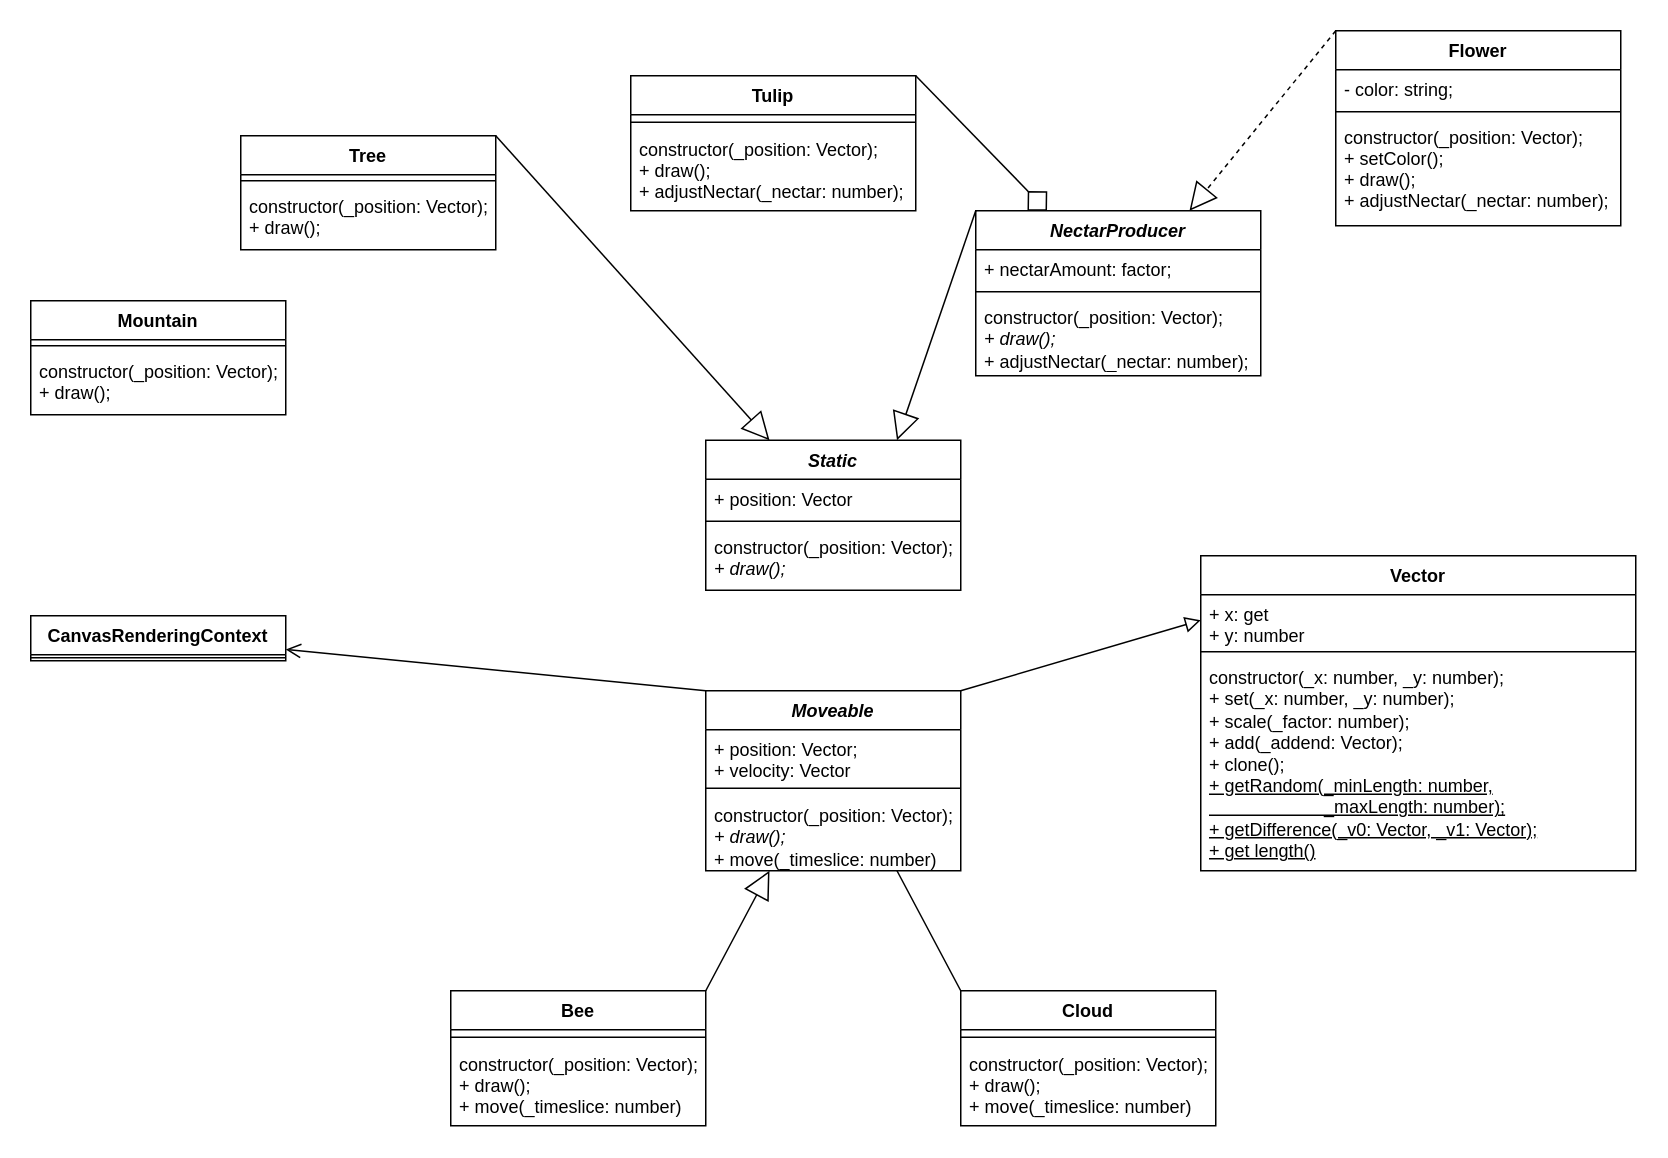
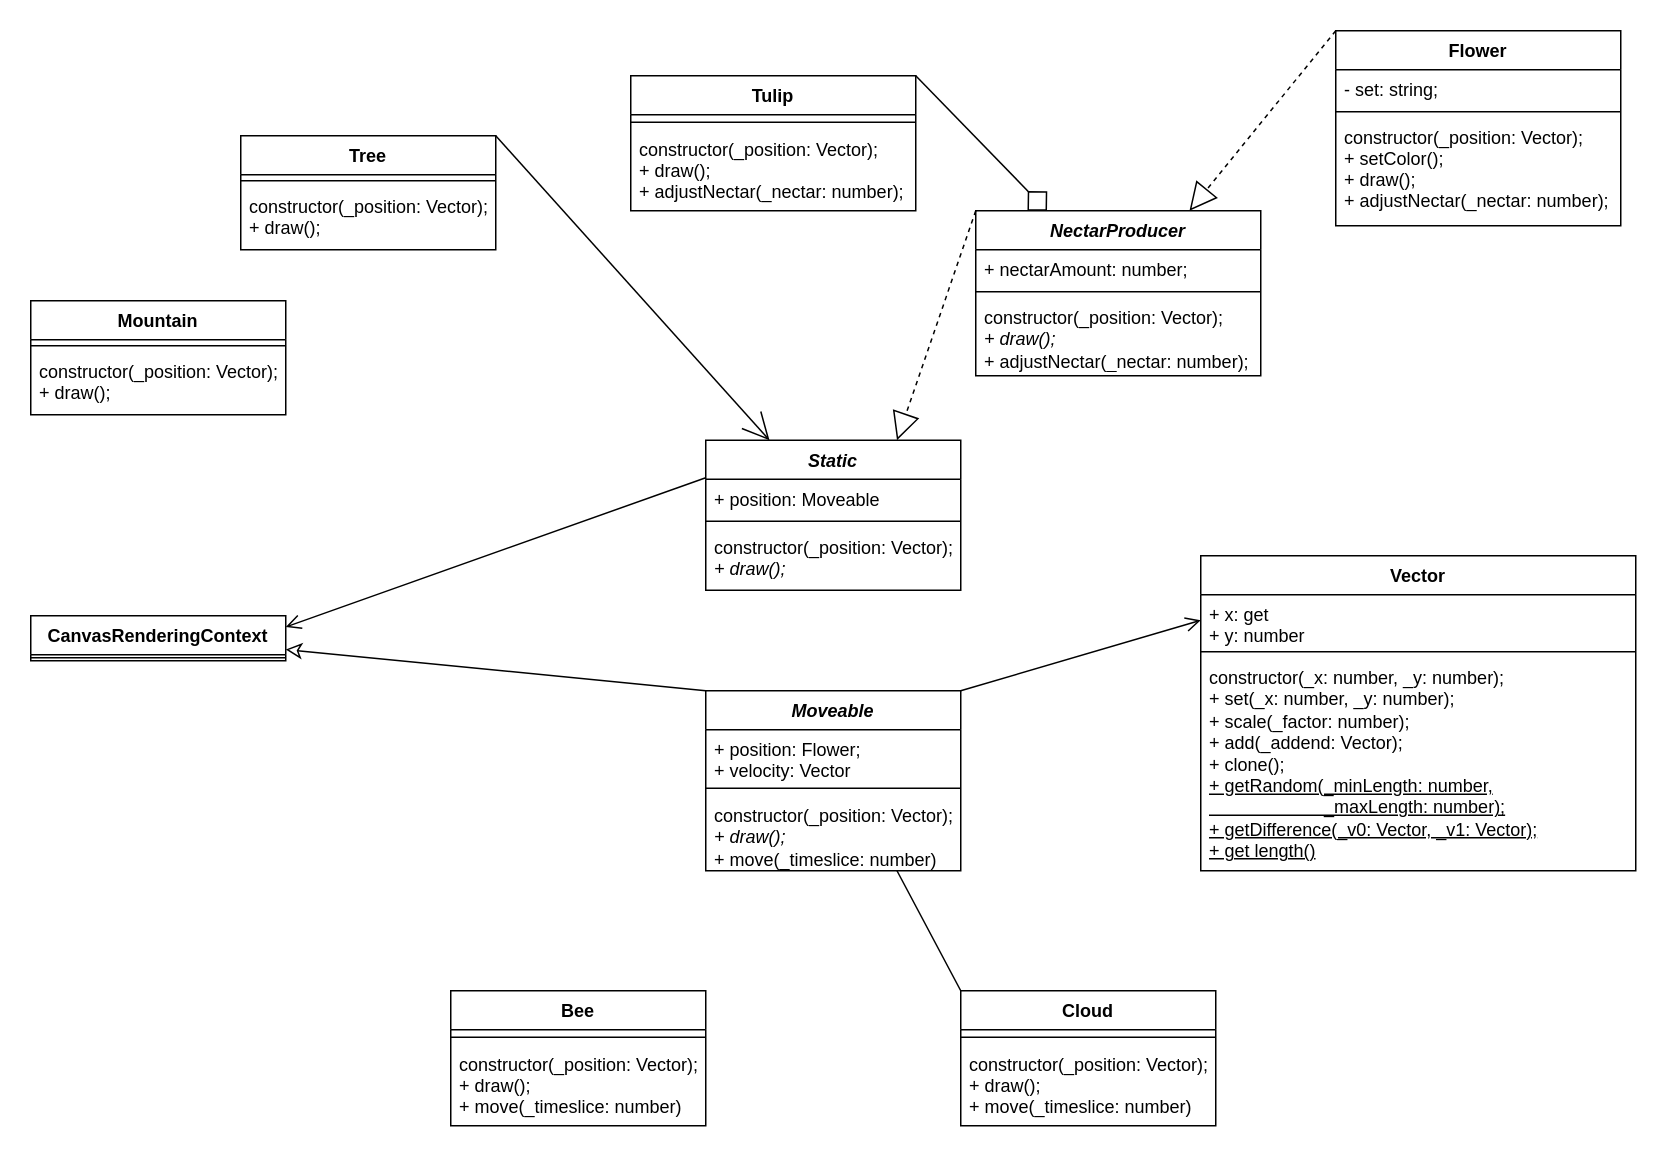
  <mxCell id="0" />
  <mxCell id="1" parent="0" />
  <mxCell id="2" value="Mountain" style="swimlane;fontStyle=1;align=center;verticalAlign=top;childLayout=stackLayout;horizontal=1;startSize=26;horizontalStack=0;resizeParent=1;resizeLast=0;collapsible=1;marginBottom=0;rounded=0;shadow=0;strokeWidth=1;" parent="1" vertex="1"><mxGeometry x="20" y="200" width="170" height="76" as="geometry"><mxRectangle x="220" y="120" width="160" height="26" as="alternateBounds" /></mxGeometry></mxCell>
  <mxCell id="3" value="" style="line;html=1;strokeWidth=1;align=left;verticalAlign=middle;spacingTop=-1;spacingLeft=3;spacingRight=3;rotatable=0;labelPosition=right;points=[];portConstraint=eastwest;" parent="2" vertex="1"><mxGeometry y="26" width="170" height="8" as="geometry" /></mxCell>
  <mxCell id="4" value="constructor(_position: Vector);&#10;+ draw();" style="text;align=left;verticalAlign=top;spacingLeft=4;spacingRight=4;overflow=hidden;rotatable=0;points=[[0,0.5],[1,0.5]];portConstraint=eastwest;" parent="2" vertex="1"><mxGeometry y="34" width="170" height="42" as="geometry" /></mxCell>
  <mxCell id="5" value="Tree" style="swimlane;fontStyle=1;align=center;verticalAlign=top;childLayout=stackLayout;horizontal=1;startSize=26;horizontalStack=0;resizeParent=1;resizeLast=0;collapsible=1;marginBottom=0;rounded=0;shadow=0;strokeWidth=1;" parent="1" vertex="1"><mxGeometry x="160" y="90" width="170" height="76" as="geometry"><mxRectangle x="220" y="120" width="160" height="26" as="alternateBounds" /></mxGeometry></mxCell>
  <mxCell id="6" value="" style="line;html=1;strokeWidth=1;align=left;verticalAlign=middle;spacingTop=-1;spacingLeft=3;spacingRight=3;rotatable=0;labelPosition=right;points=[];portConstraint=eastwest;" parent="5" vertex="1"><mxGeometry y="26" width="170" height="8" as="geometry" /></mxCell>
  <mxCell id="7" value="constructor(_position: Vector);&#10;+ draw();" style="text;align=left;verticalAlign=top;spacingLeft=4;spacingRight=4;overflow=hidden;rotatable=0;points=[[0,0.5],[1,0.5]];portConstraint=eastwest;" parent="5" vertex="1"><mxGeometry y="34" width="170" height="36" as="geometry" /></mxCell>
  <mxCell id="8" value="Vector" style="swimlane;fontStyle=1;align=center;verticalAlign=top;childLayout=stackLayout;horizontal=1;startSize=26;horizontalStack=0;resizeParent=1;resizeLast=0;collapsible=1;marginBottom=0;rounded=0;shadow=0;strokeWidth=1;" parent="1" vertex="1"><mxGeometry x="800" y="370" width="290" height="210" as="geometry"><mxRectangle x="220" y="120" width="160" height="26" as="alternateBounds" /></mxGeometry></mxCell>
  <mxCell id="9" value="+ x: get&#10;+ y: number" style="text;align=left;verticalAlign=top;spacingLeft=4;spacingRight=4;overflow=hidden;rotatable=0;points=[[0,0.5],[1,0.5]];portConstraint=eastwest;" parent="8" vertex="1"><mxGeometry y="26" width="290" height="34" as="geometry" /></mxCell>
  <mxCell id="10" value="" style="line;html=1;strokeWidth=1;align=left;verticalAlign=middle;spacingTop=-1;spacingLeft=3;spacingRight=3;rotatable=0;labelPosition=right;points=[];portConstraint=eastwest;" parent="8" vertex="1"><mxGeometry y="60" width="290" height="8" as="geometry" /></mxCell>
  <mxCell id="11" value="constructor(_x: number, _y: number);&lt;br&gt;+ set(_x: number, _y: number);&lt;br&gt;+ scale(_factor: number);&lt;br&gt;+ add(_addend: Vector);&lt;br&gt;+ clone();&lt;br&gt;&lt;u&gt;+ getRandom(_minLength: number,&lt;br&gt;&amp;nbsp; &amp;nbsp; &amp;nbsp; &amp;nbsp; &amp;nbsp; &amp;nbsp; &amp;nbsp; &amp;nbsp; &amp;nbsp; &amp;nbsp; &amp;nbsp; &amp;nbsp;_maxLength: number);&lt;br&gt;+ getDifference(_v0: Vector, _v1: Vector);&lt;br&gt;+ get length()&lt;/u&gt;" style="text;align=left;verticalAlign=top;spacingLeft=4;spacingRight=4;overflow=hidden;rotatable=0;points=[[0,0.5],[1,0.5]];portConstraint=eastwest;html=1;" parent="8" vertex="1"><mxGeometry y="68" width="290" height="142" as="geometry" /></mxCell>
  <mxCell id="12" value="CanvasRenderingContext" style="swimlane;fontStyle=1;align=center;verticalAlign=top;childLayout=stackLayout;horizontal=1;startSize=26;horizontalStack=0;resizeParent=1;resizeLast=0;collapsible=1;marginBottom=0;rounded=0;shadow=0;strokeWidth=1;" parent="1" vertex="1"><mxGeometry x="20" y="410" width="170" height="30" as="geometry"><mxRectangle x="220" y="120" width="160" height="26" as="alternateBounds" /></mxGeometry></mxCell>
  <mxCell id="13" value="" style="line;html=1;strokeWidth=1;align=left;verticalAlign=middle;spacingTop=-1;spacingLeft=3;spacingRight=3;rotatable=0;labelPosition=right;points=[];portConstraint=eastwest;" parent="12" vertex="1"><mxGeometry y="26" width="170" height="4" as="geometry" /></mxCell>
  <mxCell id="14" value="Cloud" style="swimlane;fontStyle=1;align=center;verticalAlign=top;childLayout=stackLayout;horizontal=1;startSize=26;horizontalStack=0;resizeParent=1;resizeLast=0;collapsible=1;marginBottom=0;rounded=0;shadow=0;strokeWidth=1;" parent="1" vertex="1"><mxGeometry x="640" y="660" width="170" height="90" as="geometry"><mxRectangle x="220" y="120" width="160" height="26" as="alternateBounds" /></mxGeometry></mxCell>
  <mxCell id="15" value="" style="line;html=1;strokeWidth=1;align=left;verticalAlign=middle;spacingTop=-1;spacingLeft=3;spacingRight=3;rotatable=0;labelPosition=right;points=[];portConstraint=eastwest;" parent="14" vertex="1"><mxGeometry y="26" width="170" height="10" as="geometry" /></mxCell>
  <mxCell id="16" value="constructor(_position: Vector);&#10;+ draw();&#10;+ move(_timeslice: number)" style="text;align=left;verticalAlign=top;spacingLeft=4;spacingRight=4;overflow=hidden;rotatable=0;points=[[0,0.5],[1,0.5]];portConstraint=eastwest;" parent="14" vertex="1"><mxGeometry y="36" width="170" height="48" as="geometry" /></mxCell>
  <mxCell id="17" value="Tulip" style="swimlane;fontStyle=1;align=center;verticalAlign=top;childLayout=stackLayout;horizontal=1;startSize=26;horizontalStack=0;resizeParent=1;resizeLast=0;collapsible=1;marginBottom=0;rounded=0;shadow=0;strokeWidth=1;" parent="1" vertex="1"><mxGeometry x="420" y="50" width="190" height="90" as="geometry"><mxRectangle x="220" y="120" width="160" height="26" as="alternateBounds" /></mxGeometry></mxCell>
  <mxCell id="18" value="" style="line;html=1;strokeWidth=1;align=left;verticalAlign=middle;spacingTop=-1;spacingLeft=3;spacingRight=3;rotatable=0;labelPosition=right;points=[];portConstraint=eastwest;" parent="17" vertex="1"><mxGeometry y="26" width="190" height="10" as="geometry" /></mxCell>
  <mxCell id="19" value="constructor(_position: Vector);&#10;+ draw();&#10;+ adjustNectar(_nectar: number);" style="text;align=left;verticalAlign=top;spacingLeft=4;spacingRight=4;overflow=hidden;rotatable=0;points=[[0,0.5],[1,0.5]];portConstraint=eastwest;" parent="17" vertex="1"><mxGeometry y="36" width="190" height="54" as="geometry" /></mxCell>
  <mxCell id="20" value="Bee" style="swimlane;fontStyle=1;align=center;verticalAlign=top;childLayout=stackLayout;horizontal=1;startSize=26;horizontalStack=0;resizeParent=1;resizeLast=0;collapsible=1;marginBottom=0;rounded=0;shadow=0;strokeWidth=1;" parent="1" vertex="1"><mxGeometry x="300" y="660" width="170" height="90" as="geometry"><mxRectangle x="220" y="120" width="160" height="26" as="alternateBounds" /></mxGeometry></mxCell>
  <mxCell id="21" value="" style="line;html=1;strokeWidth=1;align=left;verticalAlign=middle;spacingTop=-1;spacingLeft=3;spacingRight=3;rotatable=0;labelPosition=right;points=[];portConstraint=eastwest;" parent="20" vertex="1"><mxGeometry y="26" width="170" height="10" as="geometry" /></mxCell>
  <mxCell id="22" value="constructor(_position: Vector);&#10;+ draw();&#10;+ move(_timeslice: number)" style="text;align=left;verticalAlign=top;spacingLeft=4;spacingRight=4;overflow=hidden;rotatable=0;points=[[0,0.5],[1,0.5]];portConstraint=eastwest;" parent="20" vertex="1"><mxGeometry y="36" width="170" height="48" as="geometry" /></mxCell>
  <mxCell id="23" value="Static" style="swimlane;fontStyle=3;align=center;verticalAlign=top;childLayout=stackLayout;horizontal=1;startSize=26;horizontalStack=0;resizeParent=1;resizeLast=0;collapsible=1;marginBottom=0;rounded=0;shadow=0;strokeWidth=1;" parent="1" vertex="1"><mxGeometry x="470" y="293" width="170" height="100" as="geometry"><mxRectangle x="220" y="120" width="160" height="26" as="alternateBounds" /></mxGeometry></mxCell>
- <mxCell id="24" value="+ position: Vector" style="text;align=left;verticalAlign=top;spacingLeft=4;spacingRight=4;overflow=hidden;rotatable=0;points=[[0,0.5],[1,0.5]];portConstraint=eastwest;" parent="23" vertex="1"><mxGeometry y="26" width="170" height="24" as="geometry" /></mxCell>
+ <mxCell id="24" value="+ position: Moveable" style="text;align=left;verticalAlign=top;spacingLeft=4;spacingRight=4;overflow=hidden;rotatable=0;points=[[0,0.5],[1,0.5]];portConstraint=eastwest;" parent="23" vertex="1"><mxGeometry y="26" width="170" height="24" as="geometry" /></mxCell>
  <mxCell id="25" value="" style="line;html=1;strokeWidth=1;align=left;verticalAlign=middle;spacingTop=-1;spacingLeft=3;spacingRight=3;rotatable=0;labelPosition=right;points=[];portConstraint=eastwest;" parent="23" vertex="1"><mxGeometry y="50" width="170" height="8" as="geometry" /></mxCell>
  <mxCell id="26" value="constructor(_position: Vector);&lt;br&gt;&lt;i&gt;+ draw();&lt;/i&gt;" style="text;align=left;verticalAlign=top;spacingLeft=4;spacingRight=4;overflow=hidden;rotatable=0;points=[[0,0.5],[1,0.5]];portConstraint=eastwest;html=1;" parent="23" vertex="1"><mxGeometry y="58" width="170" height="42" as="geometry" /></mxCell>
  <mxCell id="27" value="Moveable" style="swimlane;fontStyle=3;align=center;verticalAlign=top;childLayout=stackLayout;horizontal=1;startSize=26;horizontalStack=0;resizeParent=1;resizeLast=0;collapsible=1;marginBottom=0;rounded=0;shadow=0;strokeWidth=1;" parent="1" vertex="1"><mxGeometry x="470" y="460" width="170" height="120" as="geometry"><mxRectangle x="220" y="120" width="160" height="26" as="alternateBounds" /></mxGeometry></mxCell>
- <mxCell id="28" value="+ position: Vector;&#10;+ velocity: Vector" style="text;align=left;verticalAlign=top;spacingLeft=4;spacingRight=4;overflow=hidden;rotatable=0;points=[[0,0.5],[1,0.5]];portConstraint=eastwest;" parent="27" vertex="1"><mxGeometry y="26" width="170" height="34" as="geometry" /></mxCell>
+ <mxCell id="28" value="+ position: Flower;&#10;+ velocity: Vector" style="text;align=left;verticalAlign=top;spacingLeft=4;spacingRight=4;overflow=hidden;rotatable=0;points=[[0,0.5],[1,0.5]];portConstraint=eastwest;" parent="27" vertex="1"><mxGeometry y="26" width="170" height="34" as="geometry" /></mxCell>
  <mxCell id="29" value="" style="line;html=1;strokeWidth=1;align=left;verticalAlign=middle;spacingTop=-1;spacingLeft=3;spacingRight=3;rotatable=0;labelPosition=right;points=[];portConstraint=eastwest;" parent="27" vertex="1"><mxGeometry y="60" width="170" height="10" as="geometry" /></mxCell>
  <mxCell id="30" value="constructor(_position: Vector);&lt;br&gt;&lt;i&gt;+ draw();&lt;/i&gt;&lt;br&gt;+ move(_timeslice: number)" style="text;align=left;verticalAlign=top;spacingLeft=4;spacingRight=4;overflow=hidden;rotatable=0;points=[[0,0.5],[1,0.5]];portConstraint=eastwest;html=1;" parent="27" vertex="1"><mxGeometry y="70" width="170" height="50" as="geometry" /></mxCell>
- <mxCell id="31" value="" style="endArrow=block;startArrow=none;endFill=0;startFill=0;endSize=8;html=1;verticalAlign=bottom;labelBackgroundColor=none;strokeWidth=1;exitX=1;exitY=0;exitDx=0;exitDy=0;entryX=0;entryY=0.5;entryDx=0;entryDy=0;" parent="1" source="27" target="9" edge="1"><mxGeometry width="160" relative="1" as="geometry"><mxPoint x="560" y="360" as="sourcePoint" /><mxPoint x="720" y="360" as="targetPoint" /></mxGeometry></mxCell>
- <mxCell id="32" value="" style="endArrow=block;endSize=16;endFill=0;html=1;exitX=1;exitY=0;exitDx=0;exitDy=0;entryX=0.25;entryY=1;entryDx=0;entryDy=0;" parent="1" source="20" target="27" edge="1"><mxGeometry width="160" relative="1" as="geometry"><mxPoint x="120" y="510" as="sourcePoint" /><mxPoint x="280" y="510" as="targetPoint" /></mxGeometry></mxCell>
+ <mxCell id="31" value="" style="endArrow=open;startArrow=none;endFill=0;startFill=0;endSize=8;html=1;verticalAlign=bottom;labelBackgroundColor=none;strokeWidth=1;exitX=1;exitY=0;exitDx=0;exitDy=0;entryX=0;entryY=0.5;entryDx=0;entryDy=0;" parent="1" source="27" target="9" edge="1"><mxGeometry width="160" relative="1" as="geometry"><mxPoint x="560" y="360" as="sourcePoint" /><mxPoint x="720" y="360" as="targetPoint" /></mxGeometry></mxCell>
  <mxCell id="33" value="" style="endArrow=none;endSize=16;endFill=0;html=1;exitX=0;exitY=0;exitDx=0;exitDy=0;entryX=0.75;entryY=1;entryDx=0;entryDy=0;" parent="1" source="14" target="27" edge="1"><mxGeometry width="160" relative="1" as="geometry"><mxPoint x="130" y="520" as="sourcePoint" /><mxPoint x="290" y="520" as="targetPoint" /></mxGeometry></mxCell>
- <mxCell id="34" value="" style="endArrow=block;endSize=16;endFill=0;html=1;exitX=1;exitY=0;exitDx=0;exitDy=0;entryX=0.25;entryY=0;entryDx=0;entryDy=0;" parent="1" source="5" target="23" edge="1"><mxGeometry width="160" relative="1" as="geometry"><mxPoint x="140" y="530" as="sourcePoint" /><mxPoint x="300" y="530" as="targetPoint" /></mxGeometry></mxCell>
- <mxCell id="36" value="" style="endArrow=open;startArrow=none;endFill=0;startFill=0;endSize=8;html=1;verticalAlign=bottom;labelBackgroundColor=none;strokeWidth=1;exitX=0;exitY=0;exitDx=0;exitDy=0;entryX=1;entryY=0.75;entryDx=0;entryDy=0;" parent="1" source="27" target="12" edge="1"><mxGeometry width="160" relative="1" as="geometry"><mxPoint x="580" y="380" as="sourcePoint" /><mxPoint x="740" y="380" as="targetPoint" /></mxGeometry></mxCell>
+ <mxCell id="34" value="" style="endArrow=open;endSize=16;endFill=0;html=1;exitX=1;exitY=0;exitDx=0;exitDy=0;entryX=0.25;entryY=0;entryDx=0;entryDy=0;" parent="1" source="5" target="23" edge="1"><mxGeometry width="160" relative="1" as="geometry"><mxPoint x="140" y="530" as="sourcePoint" /><mxPoint x="300" y="530" as="targetPoint" /></mxGeometry></mxCell>
+ <mxCell id="35" value="" style="endArrow=open;startArrow=none;endFill=0;startFill=0;endSize=8;html=1;verticalAlign=bottom;labelBackgroundColor=none;strokeWidth=1;exitX=0;exitY=0.25;exitDx=0;exitDy=0;entryX=1;entryY=0.25;entryDx=0;entryDy=0;" parent="1" source="23" target="12" edge="1"><mxGeometry width="160" relative="1" as="geometry"><mxPoint x="420" y="400" as="sourcePoint" /><mxPoint x="730" y="370" as="targetPoint" /></mxGeometry></mxCell>
+ <mxCell id="36" value="" style="endArrow=classic;startArrow=none;endFill=0;startFill=0;endSize=8;html=1;verticalAlign=bottom;labelBackgroundColor=none;strokeWidth=1;exitX=0;exitY=0;exitDx=0;exitDy=0;entryX=1;entryY=0.75;entryDx=0;entryDy=0;" parent="1" source="27" target="12" edge="1"><mxGeometry width="160" relative="1" as="geometry"><mxPoint x="580" y="380" as="sourcePoint" /><mxPoint x="740" y="380" as="targetPoint" /></mxGeometry></mxCell>
  <mxCell id="37" value="Flower" style="swimlane;fontStyle=1;align=center;verticalAlign=top;childLayout=stackLayout;horizontal=1;startSize=26;horizontalStack=0;resizeParent=1;resizeLast=0;collapsible=1;marginBottom=0;rounded=0;shadow=0;strokeWidth=1;" parent="1" vertex="1"><mxGeometry x="890" y="20" width="190" height="130" as="geometry"><mxRectangle x="220" y="120" width="160" height="26" as="alternateBounds" /></mxGeometry></mxCell>
- <mxCell id="38" value="- color: string;" style="text;align=left;verticalAlign=top;spacingLeft=4;spacingRight=4;overflow=hidden;rotatable=0;points=[[0,0.5],[1,0.5]];portConstraint=eastwest;" parent="37" vertex="1"><mxGeometry y="26" width="190" height="24" as="geometry" /></mxCell>
+ <mxCell id="38" value="- set: string;" style="text;align=left;verticalAlign=top;spacingLeft=4;spacingRight=4;overflow=hidden;rotatable=0;points=[[0,0.5],[1,0.5]];portConstraint=eastwest;" parent="37" vertex="1"><mxGeometry y="26" width="190" height="24" as="geometry" /></mxCell>
  <mxCell id="39" value="" style="line;html=1;strokeWidth=1;align=left;verticalAlign=middle;spacingTop=-1;spacingLeft=3;spacingRight=3;rotatable=0;labelPosition=right;points=[];portConstraint=eastwest;" parent="37" vertex="1"><mxGeometry y="50" width="190" height="8" as="geometry" /></mxCell>
  <mxCell id="40" value="constructor(_position: Vector);&#10;+ setColor();&#10;+ draw();&#10;+ adjustNectar(_nectar: number);" style="text;align=left;verticalAlign=top;spacingLeft=4;spacingRight=4;overflow=hidden;rotatable=0;points=[[0,0.5],[1,0.5]];portConstraint=eastwest;" vertex="1" parent="37"><mxGeometry y="58" width="190" height="72" as="geometry" /></mxCell>
  <mxCell id="41" value="NectarProducer" style="swimlane;fontStyle=3;align=center;verticalAlign=top;childLayout=stackLayout;horizontal=1;startSize=26;horizontalStack=0;resizeParent=1;resizeLast=0;collapsible=1;marginBottom=0;rounded=0;shadow=0;strokeWidth=1;" vertex="1" parent="1"><mxGeometry x="650" y="140" width="190" height="110" as="geometry"><mxRectangle x="220" y="120" width="160" height="26" as="alternateBounds" /></mxGeometry></mxCell>
- <mxCell id="42" value="+ nectarAmount: factor;" style="text;align=left;verticalAlign=top;spacingLeft=4;spacingRight=4;overflow=hidden;rotatable=0;points=[[0,0.5],[1,0.5]];portConstraint=eastwest;" vertex="1" parent="41"><mxGeometry y="26" width="190" height="24" as="geometry" /></mxCell>
+ <mxCell id="42" value="+ nectarAmount: number;" style="text;align=left;verticalAlign=top;spacingLeft=4;spacingRight=4;overflow=hidden;rotatable=0;points=[[0,0.5],[1,0.5]];portConstraint=eastwest;" vertex="1" parent="41"><mxGeometry y="26" width="190" height="24" as="geometry" /></mxCell>
  <mxCell id="43" value="" style="line;html=1;strokeWidth=1;align=left;verticalAlign=middle;spacingTop=-1;spacingLeft=3;spacingRight=3;rotatable=0;labelPosition=right;points=[];portConstraint=eastwest;" vertex="1" parent="41"><mxGeometry y="50" width="190" height="8" as="geometry" /></mxCell>
  <mxCell id="44" value="constructor(_position: Vector);&lt;br&gt;&lt;i&gt;+ draw();&lt;/i&gt;&lt;br&gt;+ adjustNectar(_nectar: number);" style="text;align=left;verticalAlign=top;spacingLeft=4;spacingRight=4;overflow=hidden;rotatable=0;points=[[0,0.5],[1,0.5]];portConstraint=eastwest;html=1;" vertex="1" parent="41"><mxGeometry y="58" width="190" height="52" as="geometry" /></mxCell>
- <mxCell id="45" value="" style="endArrow=block;endSize=16;endFill=0;html=1;exitX=0;exitY=0;exitDx=0;exitDy=0;entryX=0.75;entryY=0;entryDx=0;entryDy=0;" edge="1" parent="1" source="41" target="23"><mxGeometry width="160" relative="1" as="geometry"><mxPoint x="720" y="230" as="sourcePoint" /><mxPoint x="932.5" y="423" as="targetPoint" /></mxGeometry></mxCell>
+ <mxCell id="45" value="" style="endArrow=block;endSize=16;endFill=0;html=1;exitX=0;exitY=0;exitDx=0;exitDy=0;entryX=0.75;entryY=0;entryDx=0;entryDy=0;dashed=1;" edge="1" parent="1" source="41" target="23"><mxGeometry width="160" relative="1" as="geometry"><mxPoint x="720" y="230" as="sourcePoint" /><mxPoint x="932.5" y="423" as="targetPoint" /></mxGeometry></mxCell>
  <mxCell id="46" value="" style="endArrow=block;endSize=16;endFill=0;html=1;exitX=0;exitY=0;exitDx=0;exitDy=0;entryX=0.75;entryY=0;entryDx=0;entryDy=0;dashed=1;" edge="1" parent="1" source="37" target="41"><mxGeometry width="160" relative="1" as="geometry"><mxPoint x="320" y="120" as="sourcePoint" /><mxPoint x="532.5" y="313" as="targetPoint" /></mxGeometry></mxCell>
  <mxCell id="47" value="" style="endArrow=diamond;endSize=16;endFill=0;html=1;exitX=1;exitY=0;exitDx=0;exitDy=0;entryX=0.25;entryY=0;entryDx=0;entryDy=0;" edge="1" parent="1" source="17" target="41"><mxGeometry width="160" relative="1" as="geometry"><mxPoint x="330" y="130" as="sourcePoint" /><mxPoint x="542.5" y="323" as="targetPoint" /></mxGeometry></mxCell>
